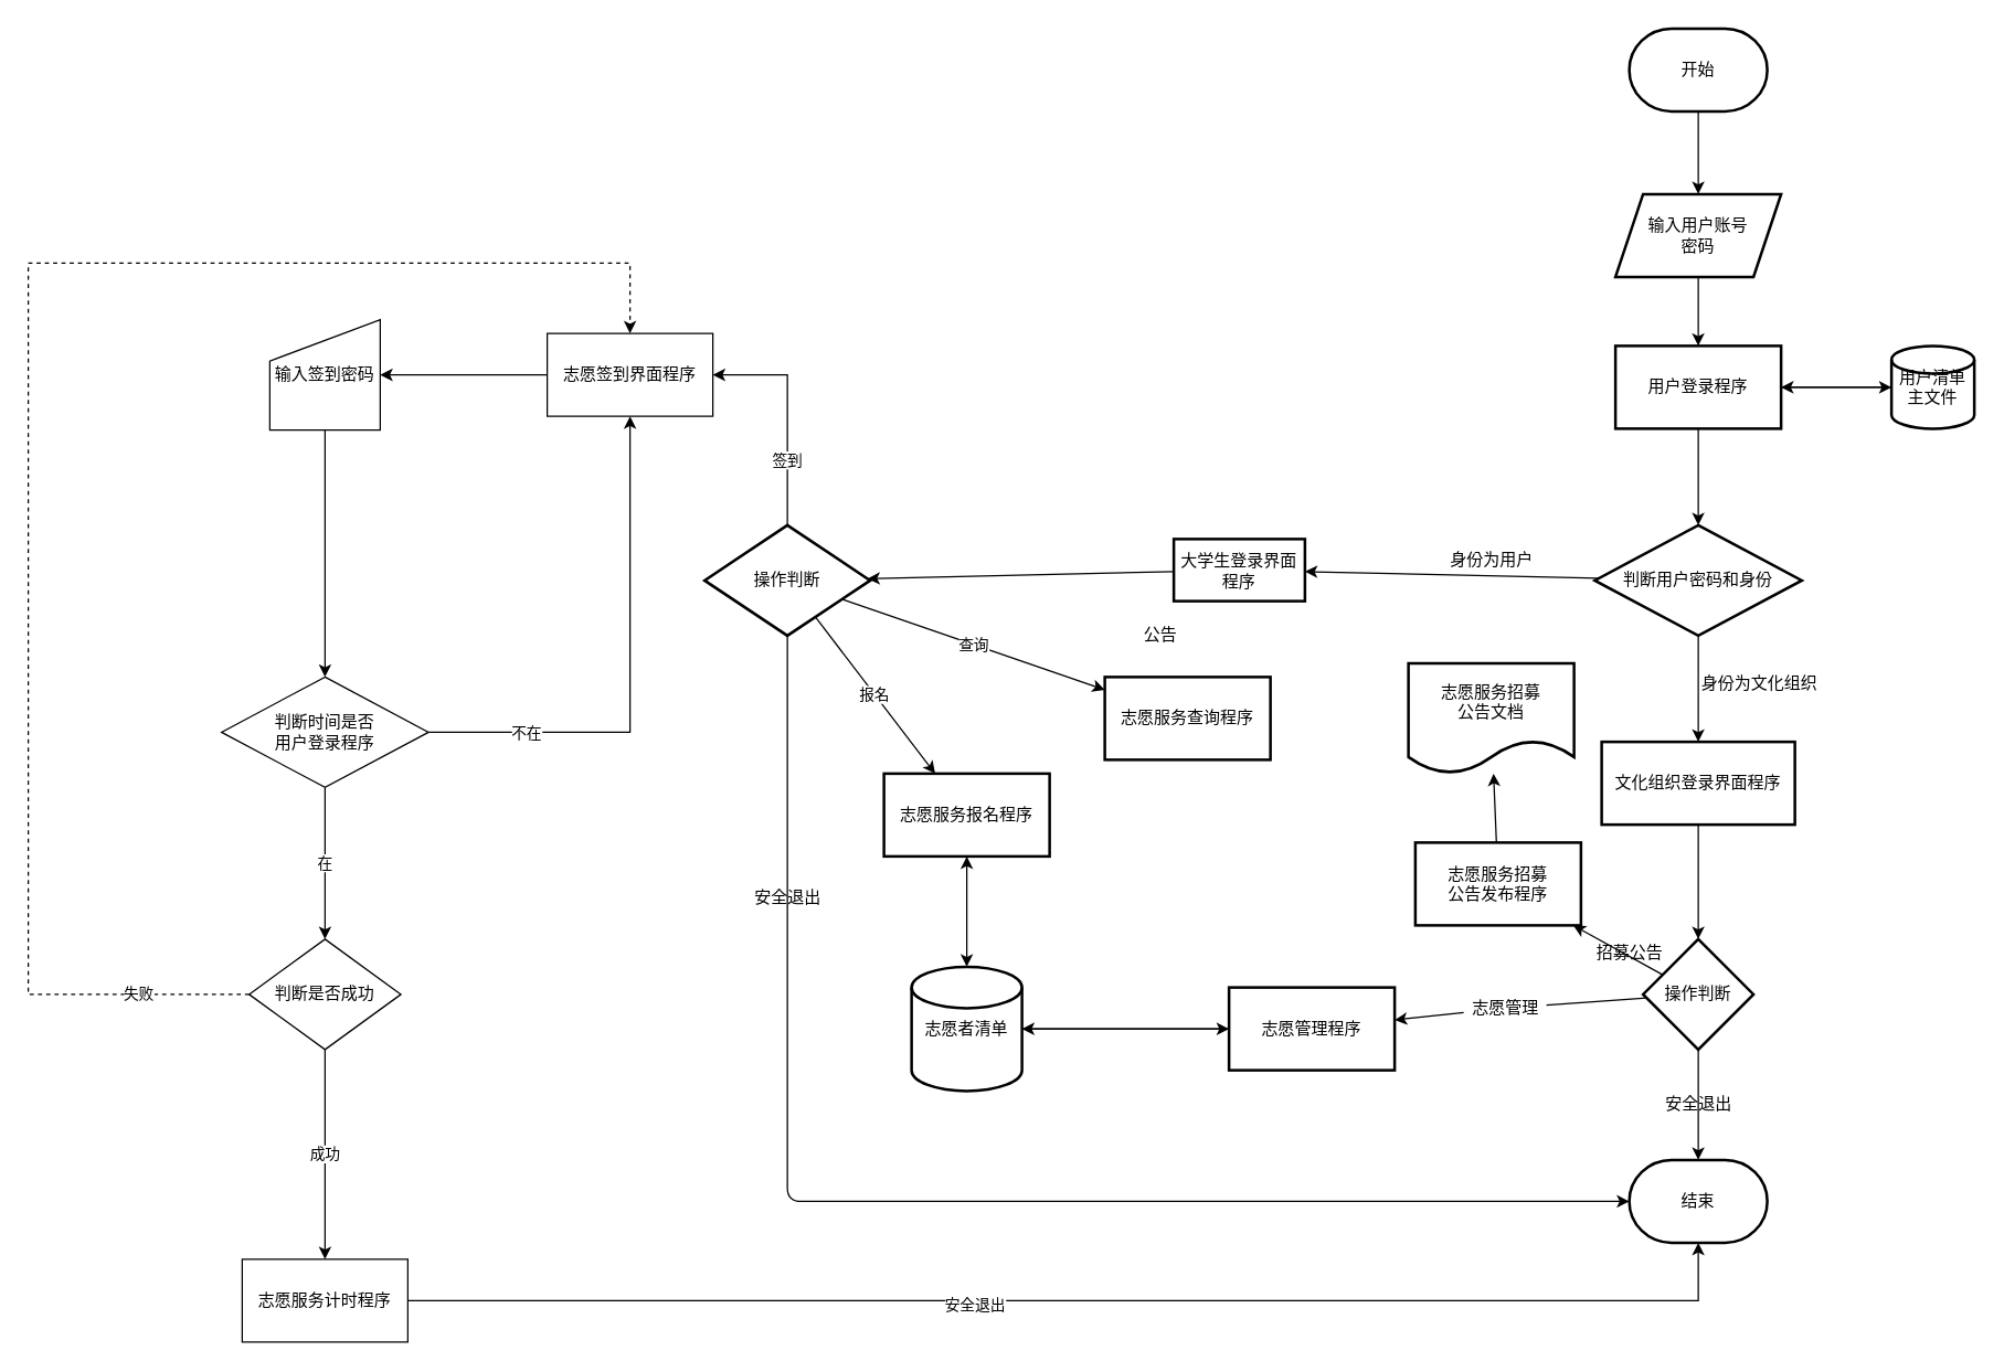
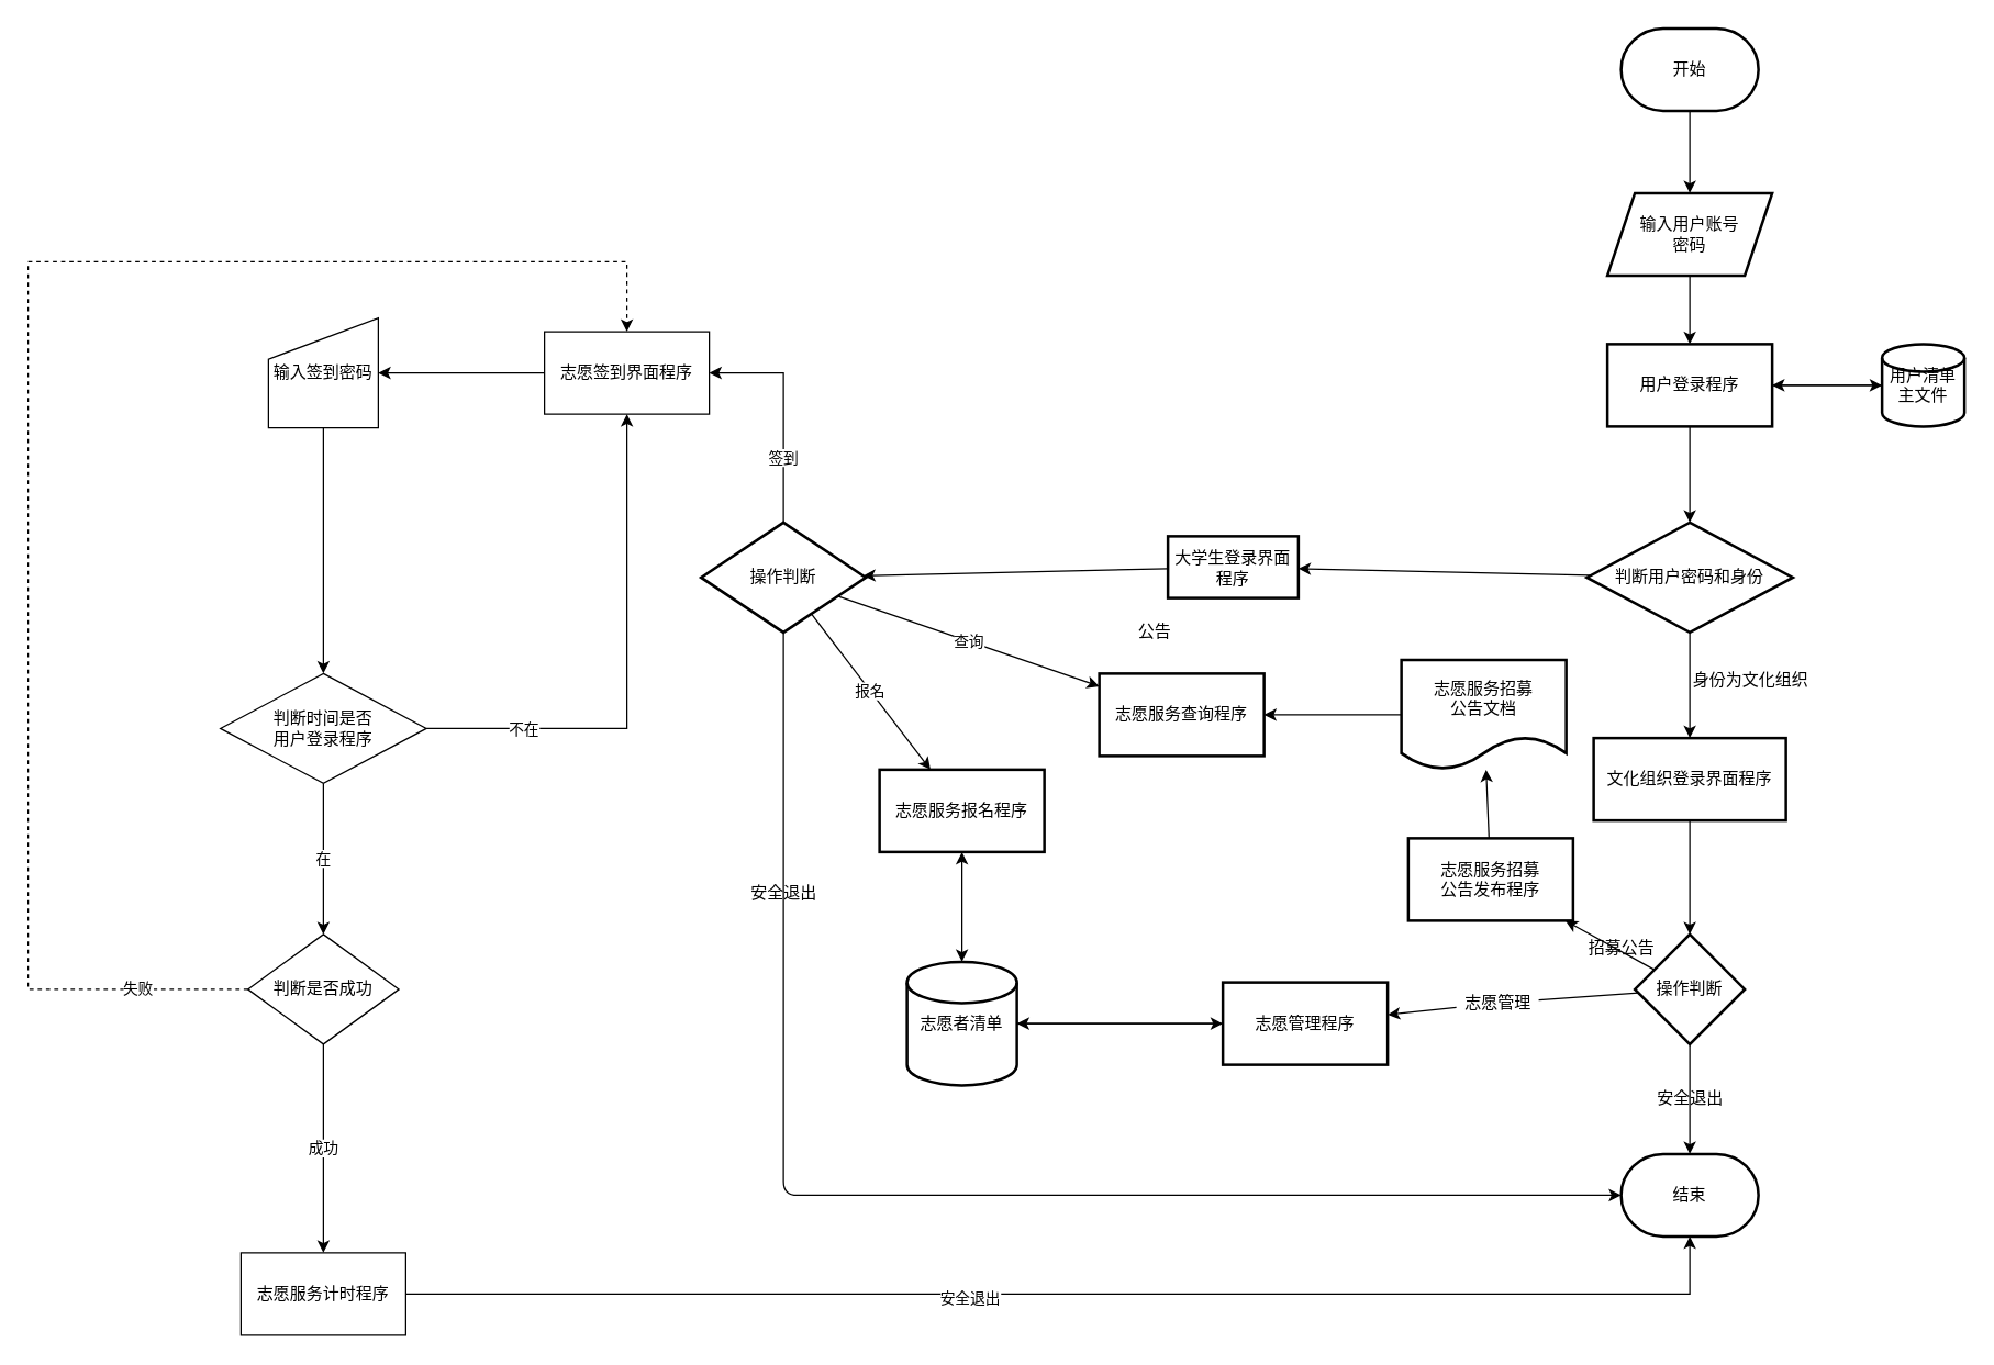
  <mxCell id="0" />
  <mxCell id="1" parent="0" />
  <mxCell id="2" value="" style="edgeStyle=none;html=1;" parent="1" source="3" target="5" edge="1"><mxGeometry relative="1" as="geometry" /></mxCell>
  <mxCell id="3" value="开始" style="strokeWidth=2;html=1;shape=mxgraph.flowchart.terminator;whiteSpace=wrap;" parent="1" vertex="1"><mxGeometry x="1180" y="20" width="100" height="60" as="geometry" /></mxCell>
  <mxCell id="4" value="" style="edgeStyle=none;html=1;" parent="1" source="5" target="8" edge="1"><mxGeometry relative="1" as="geometry" /></mxCell>
  <mxCell id="5" value="输入用户账号&lt;br&gt;密码" style="shape=parallelogram;perimeter=parallelogramPerimeter;whiteSpace=wrap;html=1;fixedSize=1;strokeWidth=2;" parent="1" vertex="1"><mxGeometry x="1170" y="140" width="120" height="60" as="geometry" /></mxCell>
  <mxCell id="6" style="edgeStyle=none;html=1;exitX=1;exitY=0.5;exitDx=0;exitDy=0;" parent="1" source="8" target="10" edge="1"><mxGeometry relative="1" as="geometry" /></mxCell>
  <mxCell id="7" value="" style="edgeStyle=none;html=1;" parent="1" source="8" target="13" edge="1"><mxGeometry relative="1" as="geometry" /></mxCell>
  <mxCell id="8" value="用户登录程序" style="whiteSpace=wrap;html=1;strokeWidth=2;" parent="1" vertex="1"><mxGeometry x="1170" y="250" width="120" height="60" as="geometry" /></mxCell>
  <mxCell id="9" value="" style="edgeStyle=none;html=1;" parent="1" source="10" target="8" edge="1"><mxGeometry relative="1" as="geometry" /></mxCell>
  <mxCell id="10" value="用户清单主文件" style="strokeWidth=2;html=1;shape=mxgraph.flowchart.database;whiteSpace=wrap;" parent="1" vertex="1"><mxGeometry x="1370" y="250" width="60" height="60" as="geometry" /></mxCell>
  <mxCell id="11" value="" style="edgeStyle=none;html=1;" parent="1" source="13" target="16" edge="1"><mxGeometry relative="1" as="geometry" /></mxCell>
  <mxCell id="12" value="" style="edgeStyle=none;html=1;" parent="1" source="13" target="18" edge="1"><mxGeometry relative="1" as="geometry" /></mxCell>
  <mxCell id="13" value="判断用户密码和身份" style="rhombus;whiteSpace=wrap;html=1;strokeWidth=2;" parent="1" vertex="1"><mxGeometry x="1155" y="380" width="150" height="80" as="geometry" /></mxCell>
  <mxCell id="14" value="结束" style="strokeWidth=2;html=1;shape=mxgraph.flowchart.terminator;whiteSpace=wrap;" parent="1" vertex="1"><mxGeometry x="1180" y="840" width="100" height="60" as="geometry" /></mxCell>
  <mxCell id="15" value="" style="edgeStyle=none;html=1;" parent="1" source="16" target="23" edge="1"><mxGeometry relative="1" as="geometry" /></mxCell>
  <mxCell id="16" value="大学生登录界面程序" style="whiteSpace=wrap;html=1;strokeWidth=2;" parent="1" vertex="1"><mxGeometry x="850" y="390" width="95" height="45" as="geometry" /></mxCell>
  <mxCell id="17" value="" style="edgeStyle=none;html=1;" parent="1" source="18" target="31" edge="1"><mxGeometry relative="1" as="geometry" /></mxCell>
  <mxCell id="18" value="文化组织登录界面程序" style="whiteSpace=wrap;html=1;strokeWidth=2;" parent="1" vertex="1"><mxGeometry x="1160" y="537" width="140" height="60" as="geometry" /></mxCell>
  <mxCell id="19" value="查询" style="edgeStyle=none;html=1;" parent="1" source="23" target="27" edge="1"><mxGeometry relative="1" as="geometry" /></mxCell>
  <mxCell id="20" value="报名" style="edgeStyle=none;html=1;" parent="1" source="23" target="41" edge="1"><mxGeometry relative="1" as="geometry" /></mxCell>
  <mxCell id="21" style="edgeStyle=none;html=1;exitX=0.5;exitY=1;exitDx=0;exitDy=0;" parent="1" source="23" target="14" edge="1"><mxGeometry relative="1" as="geometry"><mxPoint x="980" y="820" as="targetPoint" /><Array as="points"><mxPoint x="570" y="810" /><mxPoint x="570" y="870" /></Array></mxGeometry></mxCell>
  <mxCell id="22" value="签到" style="edgeStyle=orthogonalEdgeStyle;rounded=0;orthogonalLoop=1;jettySize=auto;html=1;entryX=1;entryY=0.5;entryDx=0;entryDy=0;" parent="1" source="23" target="47" edge="1"><mxGeometry x="-0.412" relative="1" as="geometry"><mxPoint y="1" as="offset" /></mxGeometry></mxCell>
  <mxCell id="23" value="操作判断" style="rhombus;whiteSpace=wrap;html=1;strokeWidth=2;" parent="1" vertex="1"><mxGeometry x="510" y="380" width="120" height="80" as="geometry" /></mxCell>
- <mxCell id="24" value="身份为用户" style="text;html=1;align=center;verticalAlign=middle;resizable=0;points=[];autosize=1;strokeColor=none;fillColor=none;" parent="1" vertex="1"><mxGeometry x="1040" y="390" width="80" height="30" as="geometry" /></mxCell>
  <mxCell id="25" value="身份为文化组织" style="text;html=1;align=center;verticalAlign=middle;resizable=0;points=[];autosize=1;strokeColor=none;fillColor=none;" parent="1" vertex="1"><mxGeometry x="1219" y="480" width="110" height="30" as="geometry" /></mxCell>
  <mxCell id="26" value="公告" style="text;html=1;align=center;verticalAlign=middle;resizable=0;points=[];autosize=1;strokeColor=none;fillColor=none;" parent="1" vertex="1"><mxGeometry x="820" y="450" width="40" height="20" as="geometry" /></mxCell>
  <mxCell id="27" value="志愿服务查询程序" style="whiteSpace=wrap;html=1;strokeWidth=2;" parent="1" vertex="1"><mxGeometry x="800" y="490" width="120" height="60" as="geometry" /></mxCell>
  <mxCell id="28" value="" style="edgeStyle=none;html=1;" parent="1" source="31" target="33" edge="1"><mxGeometry relative="1" as="geometry" /></mxCell>
  <mxCell id="29" value="" style="edgeStyle=none;html=1;startArrow=none;" parent="1" source="45" target="38" edge="1"><mxGeometry relative="1" as="geometry" /></mxCell>
  <mxCell id="30" style="edgeStyle=none;html=1;exitX=0.5;exitY=1;exitDx=0;exitDy=0;entryX=0.5;entryY=0;entryDx=0;entryDy=0;entryPerimeter=0;" parent="1" source="31" target="14" edge="1"><mxGeometry relative="1" as="geometry"><mxPoint x="1420" y="810" as="targetPoint" /><Array as="points"><mxPoint x="1230" y="810" /></Array></mxGeometry></mxCell>
  <mxCell id="31" value="操作判断" style="rhombus;whiteSpace=wrap;html=1;strokeWidth=2;" parent="1" vertex="1"><mxGeometry x="1190" y="680" width="80" height="80" as="geometry" /></mxCell>
  <mxCell id="32" value="" style="edgeStyle=none;html=1;" parent="1" source="33" target="36" edge="1"><mxGeometry relative="1" as="geometry" /></mxCell>
  <mxCell id="33" value="志愿服务招募&lt;br&gt;公告发布程序" style="whiteSpace=wrap;html=1;strokeWidth=2;" parent="1" vertex="1"><mxGeometry x="1025" y="610" width="120" height="60" as="geometry" /></mxCell>
  <mxCell id="34" value="招募公告" style="text;html=1;align=center;verticalAlign=middle;resizable=0;points=[];autosize=1;strokeColor=none;fillColor=none;" parent="1" vertex="1"><mxGeometry x="1145" y="675" width="70" height="30" as="geometry" /></mxCell>
+ <mxCell id="35" value="" style="edgeStyle=none;html=1;" parent="1" source="36" target="27" edge="1"><mxGeometry relative="1" as="geometry" /></mxCell>
  <mxCell id="36" value="志愿服务招募&lt;br&gt;公告文档" style="shape=document;whiteSpace=wrap;html=1;boundedLbl=1;strokeWidth=2;" parent="1" vertex="1"><mxGeometry x="1020" y="480" width="120" height="80" as="geometry" /></mxCell>
  <mxCell id="37" style="edgeStyle=none;html=1;" parent="1" source="38" target="40" edge="1"><mxGeometry relative="1" as="geometry" /></mxCell>
  <mxCell id="38" value="志愿管理程序" style="whiteSpace=wrap;html=1;strokeWidth=2;" parent="1" vertex="1"><mxGeometry x="890" y="715" width="120" height="60" as="geometry" /></mxCell>
  <mxCell id="39" value="" style="edgeStyle=none;html=1;" parent="1" source="40" target="38" edge="1"><mxGeometry relative="1" as="geometry" /></mxCell>
  <mxCell id="40" value="志愿者清单" style="strokeWidth=2;html=1;shape=mxgraph.flowchart.database;whiteSpace=wrap;" parent="1" vertex="1"><mxGeometry x="660" y="700" width="80" height="90" as="geometry" /></mxCell>
  <mxCell id="41" value="志愿服务报名程序" style="whiteSpace=wrap;html=1;strokeWidth=2;" parent="1" vertex="1"><mxGeometry x="640" y="560" width="120" height="60" as="geometry" /></mxCell>
  <mxCell id="42" value="安全退出" style="text;html=1;align=center;verticalAlign=middle;resizable=0;points=[];autosize=1;strokeColor=none;fillColor=none;rotation=0;" parent="1" vertex="1"><mxGeometry x="540" y="640" width="60" height="20" as="geometry" /></mxCell>
  <mxCell id="43" value="安全退出" style="text;html=1;align=center;verticalAlign=middle;resizable=0;points=[];autosize=1;strokeColor=none;fillColor=none;" parent="1" vertex="1"><mxGeometry x="1200" y="790" width="60" height="20" as="geometry" /></mxCell>
  <mxCell id="44" value="" style="endArrow=classic;startArrow=classic;html=1;rounded=0;exitX=0.5;exitY=1;exitDx=0;exitDy=0;entryX=0.5;entryY=0;entryDx=0;entryDy=0;entryPerimeter=0;" parent="1" source="41" target="40" edge="1"><mxGeometry width="50" height="50" relative="1" as="geometry"><mxPoint x="1100" y="740" as="sourcePoint" /><mxPoint x="1150" y="690" as="targetPoint" /></mxGeometry></mxCell>
  <mxCell id="45" value="志愿管理" style="text;html=1;align=center;verticalAlign=middle;resizable=0;points=[];autosize=1;strokeColor=none;fillColor=none;" parent="1" vertex="1"><mxGeometry x="1060" y="720" width="60" height="20" as="geometry" /></mxCell>
  <mxCell id="46" value="" style="edgeStyle=none;html=1;endArrow=none;" parent="1" source="31" target="45" edge="1"><mxGeometry relative="1" as="geometry"><mxPoint x="1193.279" y="723.279" as="sourcePoint" /><mxPoint x="1010" y="739.643" as="targetPoint" /></mxGeometry></mxCell>
  <mxCell id="47" value="志愿签到界面程序" style="rounded=0;whiteSpace=wrap;html=1;" parent="1" vertex="1"><mxGeometry x="396" y="241" width="120" height="60" as="geometry" /></mxCell>
  <mxCell id="48" style="edgeStyle=orthogonalEdgeStyle;rounded=0;orthogonalLoop=1;jettySize=auto;html=1;" parent="1" source="49" target="59" edge="1"><mxGeometry relative="1" as="geometry" /></mxCell>
  <mxCell id="49" value="输入签到密码" style="shape=manualInput;whiteSpace=wrap;html=1;" parent="1" vertex="1"><mxGeometry x="195" y="231" width="80" height="80" as="geometry" /></mxCell>
  <mxCell id="50" value="" style="endArrow=classic;html=1;rounded=0;entryX=1;entryY=0.5;entryDx=0;entryDy=0;exitX=0;exitY=0.5;exitDx=0;exitDy=0;" parent="1" source="47" target="49" edge="1"><mxGeometry width="50" height="50" relative="1" as="geometry"><mxPoint x="510" y="241" as="sourcePoint" /><mxPoint x="620" y="141" as="targetPoint" /></mxGeometry></mxCell>
  <mxCell id="51" value="失败" style="edgeStyle=orthogonalEdgeStyle;rounded=0;orthogonalLoop=1;jettySize=auto;html=1;entryX=0.5;entryY=0;entryDx=0;entryDy=0;dashed=1;" edge="1" parent="1" source="52" target="47"><mxGeometry x="-0.864" relative="1" as="geometry"><Array as="points"><mxPoint x="20" y="720" /><mxPoint x="20" y="190" /><mxPoint x="456" y="190" /></Array><mxPoint as="offset" /></mxGeometry></mxCell>
  <mxCell id="52" value="判断是否成功" style="rhombus;whiteSpace=wrap;html=1;" parent="1" vertex="1"><mxGeometry x="180" y="680" width="110" height="80" as="geometry" /></mxCell>
  <mxCell id="53" style="edgeStyle=orthogonalEdgeStyle;rounded=0;orthogonalLoop=1;jettySize=auto;html=1;entryX=0.5;entryY=1;entryDx=0;entryDy=0;entryPerimeter=0;" parent="1" source="55" target="14" edge="1"><mxGeometry relative="1" as="geometry" /></mxCell>
  <mxCell id="54" value="安全退出" style="edgeLabel;html=1;align=center;verticalAlign=middle;resizable=0;points=[];" parent="53" vertex="1" connectable="0"><mxGeometry x="-0.162" y="-2" relative="1" as="geometry"><mxPoint x="1" as="offset" /></mxGeometry></mxCell>
  <mxCell id="55" value="志愿服务计时程序" style="rounded=0;whiteSpace=wrap;html=1;" parent="1" vertex="1"><mxGeometry x="175" y="912" width="120" height="60" as="geometry" /></mxCell>
  <mxCell id="56" value="成功" style="endArrow=classic;html=1;rounded=0;exitX=0.5;exitY=1;exitDx=0;exitDy=0;" parent="1" source="52" target="55" edge="1"><mxGeometry width="50" height="50" relative="1" as="geometry"><mxPoint x="500" y="755" as="sourcePoint" /><mxPoint x="550" y="705" as="targetPoint" /></mxGeometry></mxCell>
  <mxCell id="57" style="edgeStyle=orthogonalEdgeStyle;rounded=0;orthogonalLoop=1;jettySize=auto;html=1;entryX=0.5;entryY=1;entryDx=0;entryDy=0;" parent="1" source="59" target="47" edge="1"><mxGeometry relative="1" as="geometry" /></mxCell>
  <mxCell id="58" value="不在" style="edgeLabel;html=1;align=center;verticalAlign=middle;resizable=0;points=[];" parent="57" vertex="1" connectable="0"><mxGeometry x="-0.153" y="5" relative="1" as="geometry"><mxPoint x="-71" y="13" as="offset" /></mxGeometry></mxCell>
  <mxCell id="59" value="判断时间是否&lt;br&gt;用户登录程序" style="rhombus;whiteSpace=wrap;html=1;" parent="1" vertex="1"><mxGeometry x="160" y="490" width="150" height="80" as="geometry" /></mxCell>
  <mxCell id="60" value="在" style="endArrow=classic;html=1;rounded=0;exitX=0.5;exitY=1;exitDx=0;exitDy=0;entryX=0.5;entryY=0;entryDx=0;entryDy=0;" parent="1" source="59" target="52" edge="1"><mxGeometry width="50" height="50" relative="1" as="geometry"><mxPoint x="495" y="710" as="sourcePoint" /><mxPoint x="545" y="660" as="targetPoint" /></mxGeometry></mxCell>
